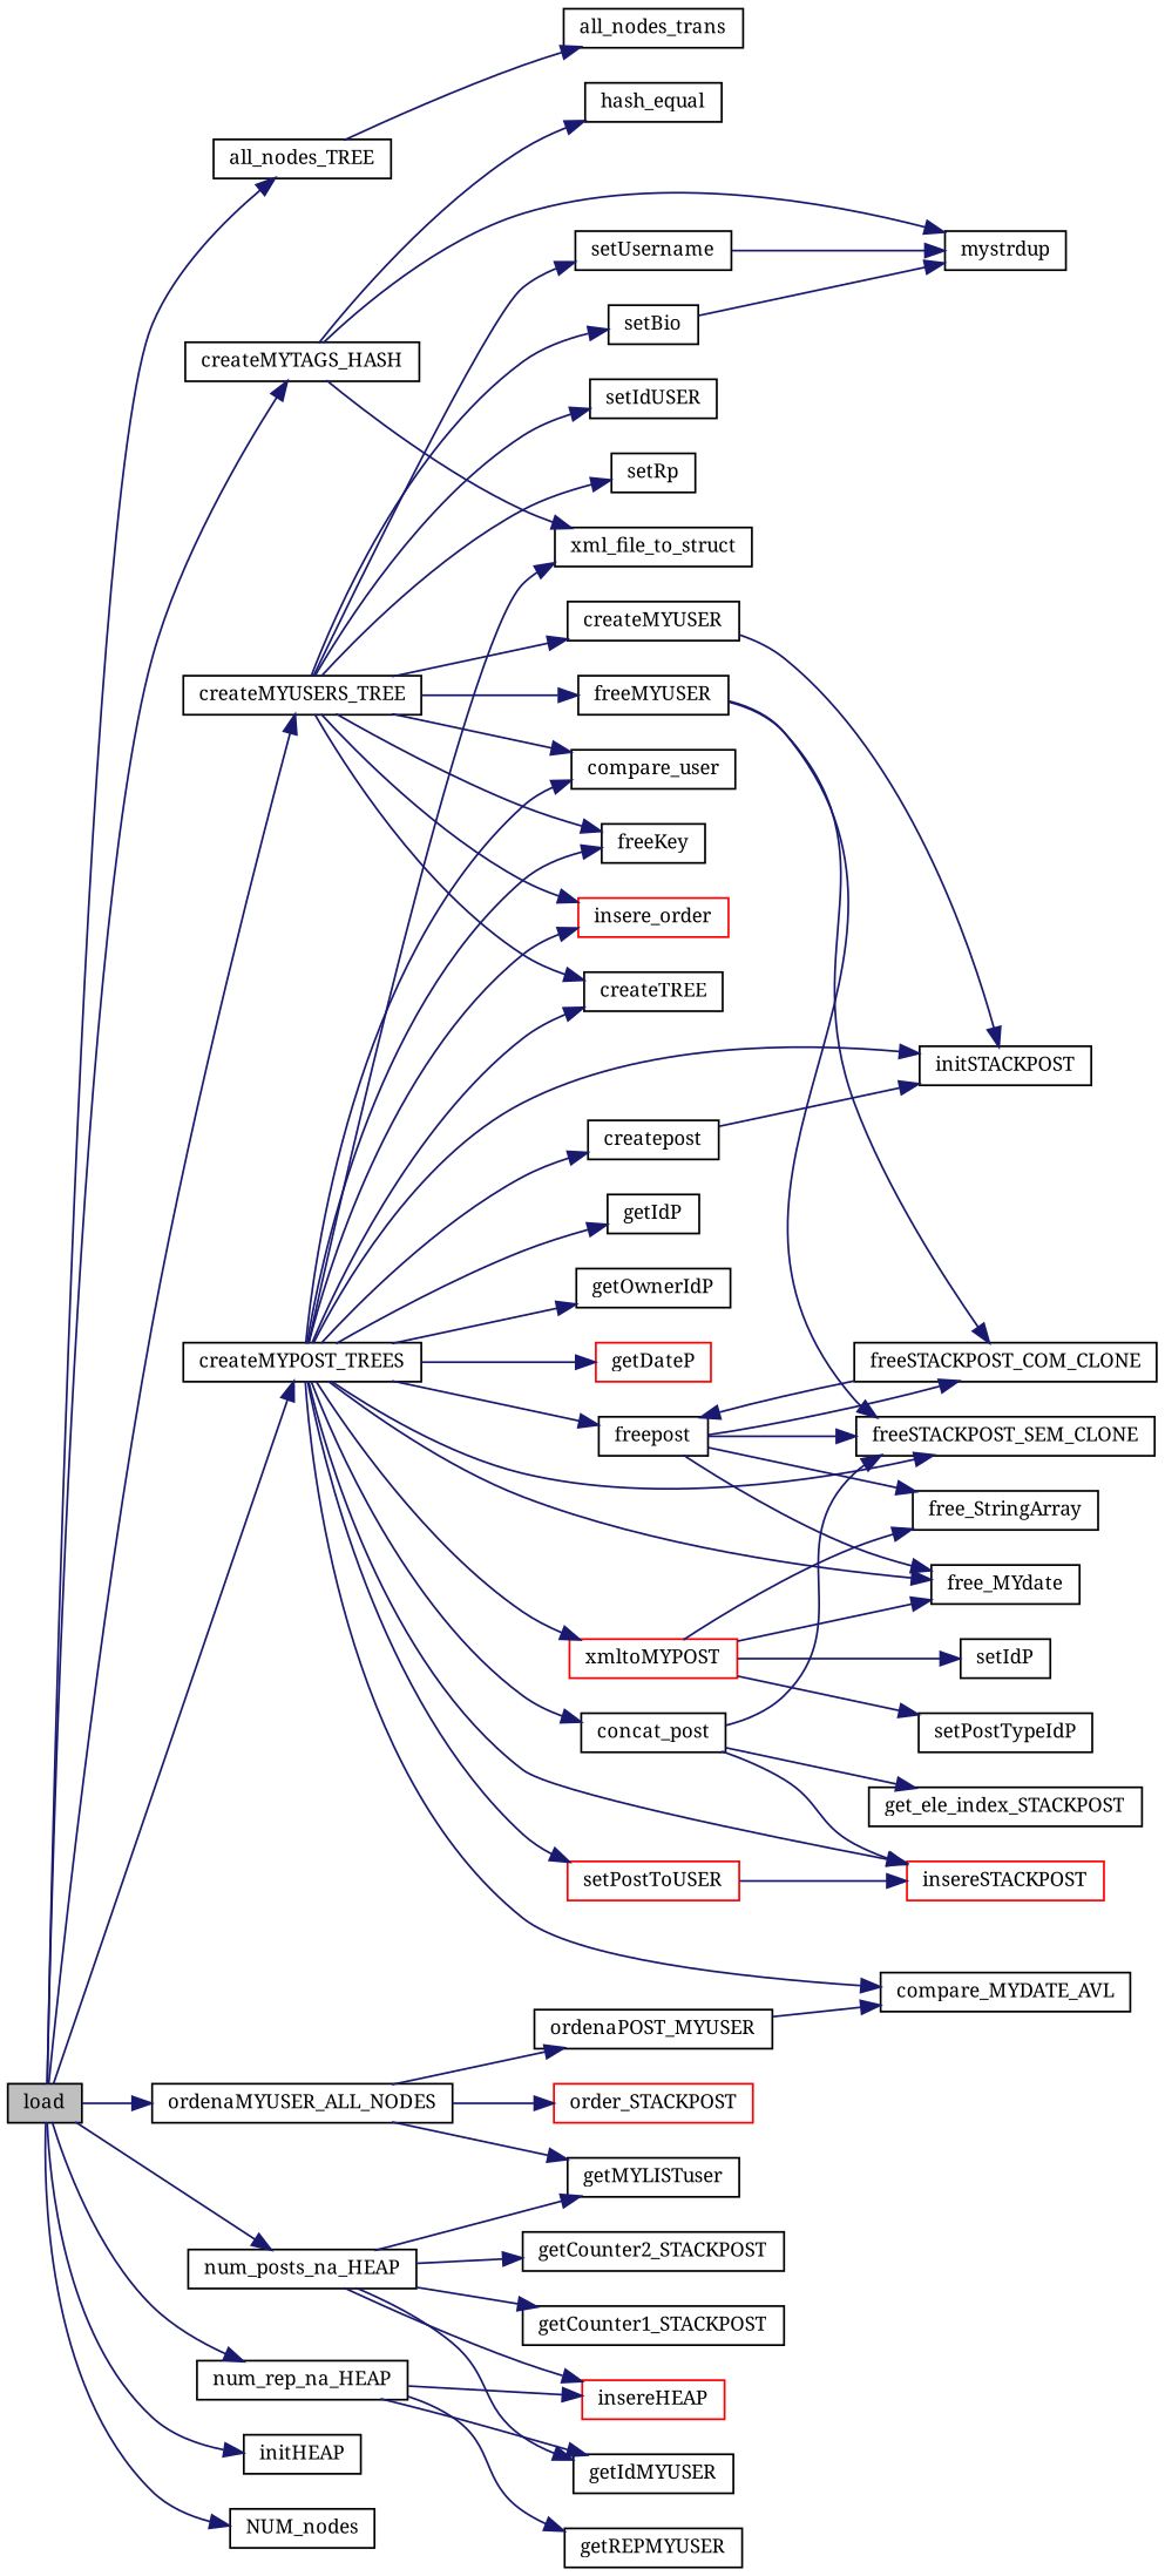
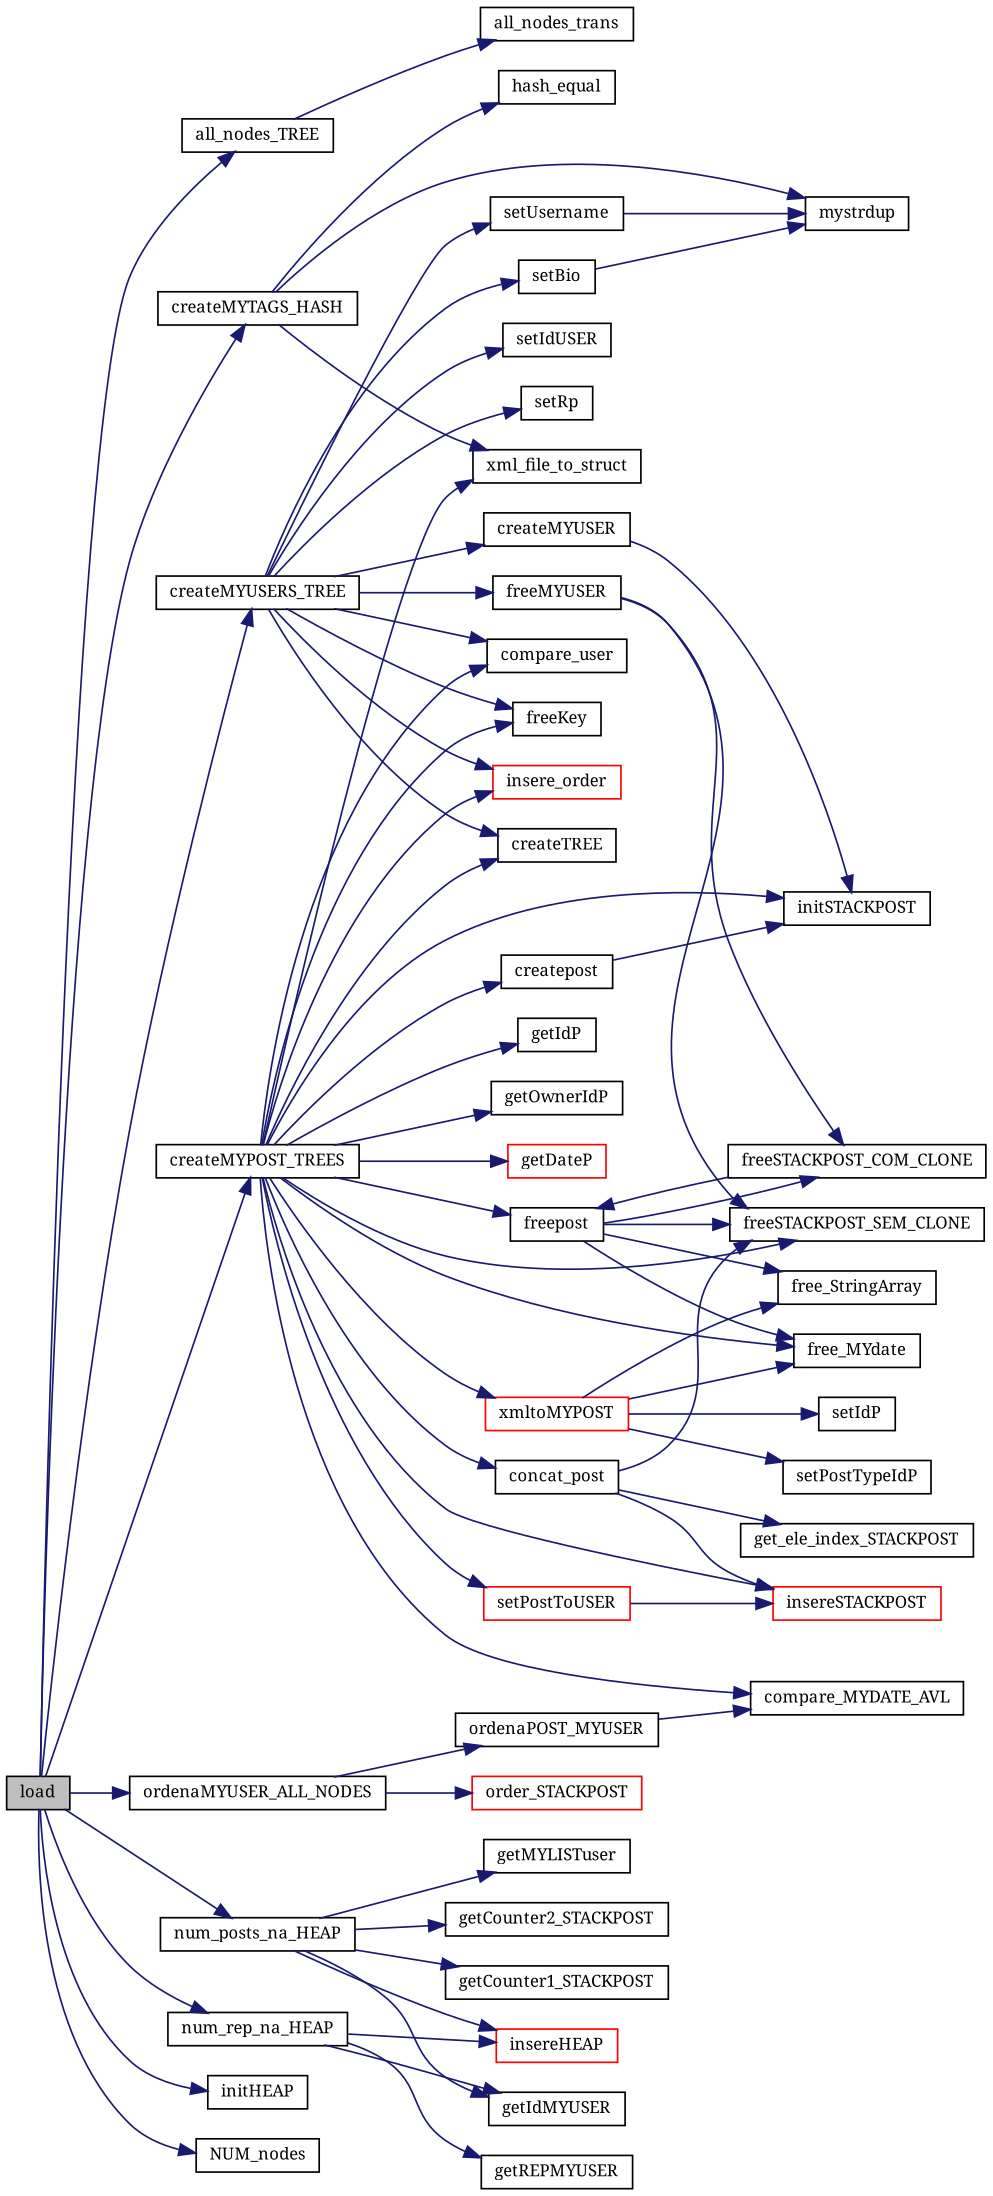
  digraph {
    fontname="Noto Serif"
    rankdir=LR
    node [color=black fillcolor=white fontname="Noto Serif" fontsize=10 shape=record style=filled]
    edge [color=midnightblue fontname="Noto Serif" fontsize=10 labelfontname=FreeSans labelfontsize=10 style=solid]
    n1 [fillcolor=grey75 fontcolor=black height=0.2 label=load width=0.4]
    n2 [height=0.2 label=all_nodes_TREE width=0.4]
    n3 [height=0.2 label=createMYPOST_TREES width=0.4]
    n4 [height=0.2 label=createMYTAGS_HASH width=0.4]
    n5 [height=0.2 label=createMYUSERS_TREE width=0.4]
    n6 [height=0.2 label=initHEAP width=0.4]
    n7 [height=0.2 label=NUM_nodes width=0.4]
    n8 [height=0.2 label=num_posts_na_HEAP width=0.4]
    n9 [height=0.2 label=num_rep_na_HEAP width=0.4]
    n10 [height=0.2 label=ordenaMYUSER_ALL_NODES width=0.4]
    n11 [height=0.2 label=all_nodes_trans width=0.4]
    n12 [height=0.2 label=xml_file_to_struct width=0.4]
    n13 [height=0.2 label=createTREE width=0.4]
    n14 [height=0.2 label=compare_user width=0.4]
    n15 [height=0.2 label=freeKey width=0.4]
    n16 [height=0.2 label=freepost width=0.4]
    n17 [height=0.2 label=free_MYdate width=0.4]
    n18 [height=0.2 label=freeSTACKPOST_SEM_CLONE width=0.4]
    n19 [height=0.2 label=compare_MYDATE_AVL width=0.4]
    n20 [height=0.2 label=concat_post width=0.4]
    n21 [color=red height=0.2 label=insereSTACKPOST width=0.4]
    n22 [height=0.2 label=createpost width=0.4]
    n23 [height=0.2 label=initSTACKPOST width=0.4]
    n24 [color=red height=0.2 label=xmltoMYPOST width=0.4]
    n25 [height=0.2 label=getIdP width=0.4]
    n26 [color=red height=0.2 label=setPostToUSER width=0.4]
    n27 [height=0.2 label=getOwnerIdP width=0.4]
    n28 [color=red height=0.2 label=insere_order width=0.4]
    n29 [color=red height=0.2 label=getDateP width=0.4]
    n30 [height=0.2 label=hash_equal width=0.4]
    n31 [height=0.2 label=mystrdup width=0.4]
    n32 [height=0.2 label=freeMYUSER width=0.4]
    n33 [height=0.2 label=createMYUSER width=0.4]
    n34 [height=0.2 label=setIdUSER width=0.4]
    n35 [height=0.2 label=setRp width=0.4]
    n36 [height=0.2 label=setUsername width=0.4]
    n37 [height=0.2 label=setBio width=0.4]
    n38 [height=0.2 label=getMYLISTuser width=0.4]
    n39 [height=0.2 label=getCounter1_STACKPOST width=0.4]
    n40 [height=0.2 label=getCounter2_STACKPOST width=0.4]
    n41 [color=red height=0.2 label=insereHEAP width=0.4]
    n42 [height=0.2 label=getIdMYUSER width=0.4]
    n43 [height=0.2 label=getREPMYUSER width=0.4]
    n44 [color=red height=0.2 label=order_STACKPOST width=0.4]
    n45 [height=0.2 label=ordenaPOST_MYUSER width=0.4]
    n46 [height=0.2 label=free_StringArray width=0.4]
    n47 [height=0.2 label=freeSTACKPOST_COM_CLONE width=0.4]
    n48 [height=0.2 label=get_ele_index_STACKPOST width=0.4]
    n49 [height=0.2 label=setIdP width=0.4]
    n50 [height=0.2 label=setPostTypeIdP width=0.4]
    n1 -> n2
    n1 -> n3
    n1 -> n4
    n1 -> n5
    n1 -> n6
    n1 -> n7
    n1 -> n8
    n1 -> n9
    n1 -> n10
    n2 -> n11
    n3 -> n12
    n3 -> n13
    n3 -> n14
    n3 -> n15
    n3 -> n16
    n3 -> n17
    n3 -> n18
    n3 -> n19
    n3 -> n20
    n3 -> n21
    n3 -> n22
    n3 -> n23
    n3 -> n24
    n3 -> n25
    n3 -> n26
    n3 -> n27
    n3 -> n28
    n3 -> n29
    n4 -> n12
    n4 -> n30
    n4 -> n31
    n5 -> n13
    n5 -> n14
    n5 -> n15
    n5 -> n28
    n5 -> n32
    n5 -> n33
    n5 -> n34
    n5 -> n35
    n5 -> n36
    n5 -> n37
    n8 -> n38
    n8 -> n39
    n8 -> n40
    n8 -> n41
    n8 -> n42
    n9 -> n41
    n9 -> n42
    n9 -> n43
-   n10 -> n38
    n10 -> n44
    n10 -> n45
    n16 -> n17
    n16 -> n18
    n16 -> n46
    n16 -> n47
    n20 -> n18
    n20 -> n21
    n20 -> n48
    n22 -> n23
    n24 -> n17
    n24 -> n46
    n24 -> n49
    n24 -> n50
    n26 -> n21
    n32 -> n18
    n32 -> n47
    n33 -> n23
    n36 -> n31
    n37 -> n31
    n45 -> n19
    n47 -> n16
  }
